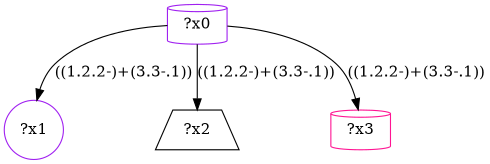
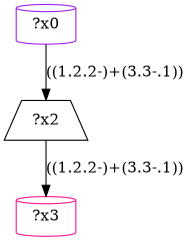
  digraph {
    node [color=purple shape=cylinder]
    n1 [label="?x0"]
-   n2 [label="?x1" shape=circle]
    n3 [color=black label="?x2" shape=trapezium]
    n4 [color=deeppink label="?x3"]
-   n1 -> n2 [label="((1.2.2-)+(3.3-.1))"]
    n1 -> n3 [label="((1.2.2-)+(3.3-.1))"]
-   n1 -> n4 [label="((1.2.2-)+(3.3-.1))"]
+   n3 -> n4 [label="((1.2.2-)+(3.3-.1))"]
  }
